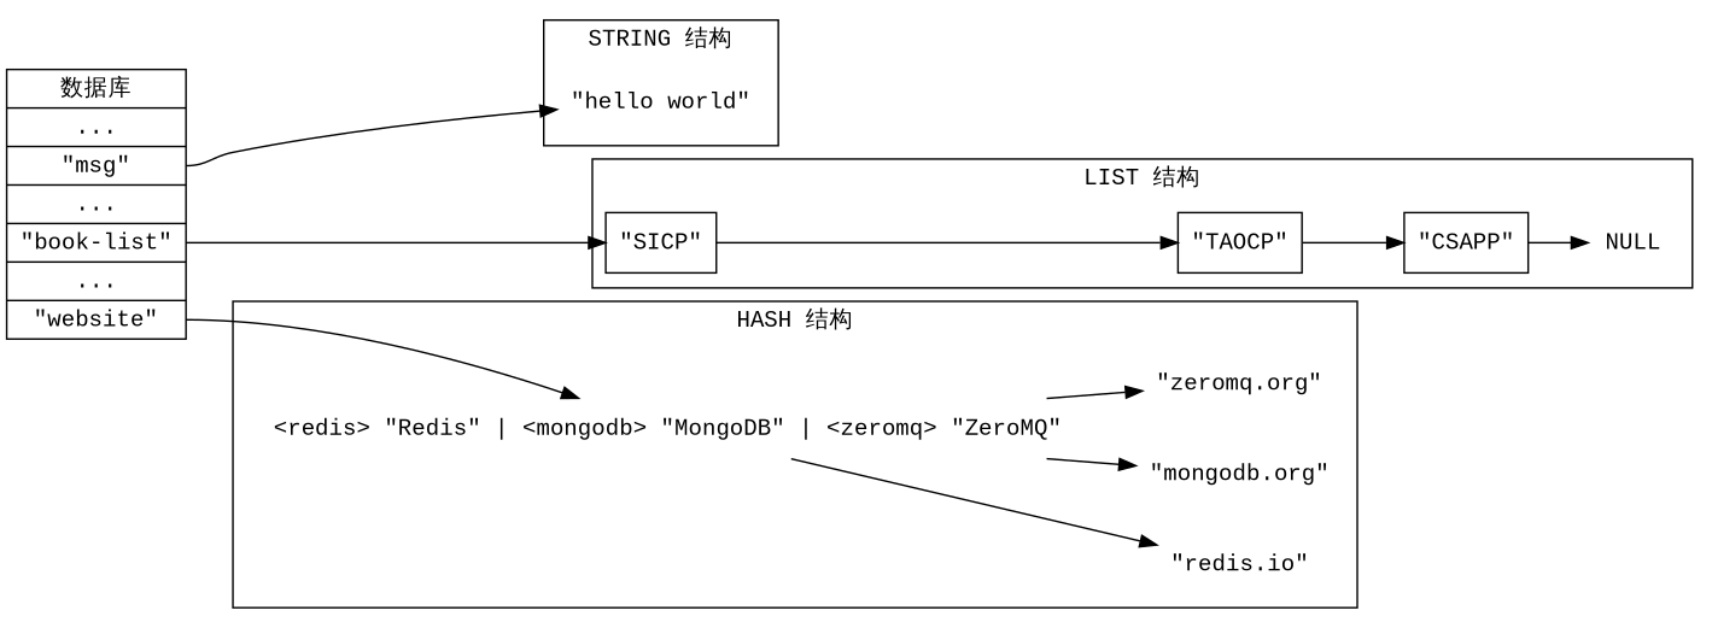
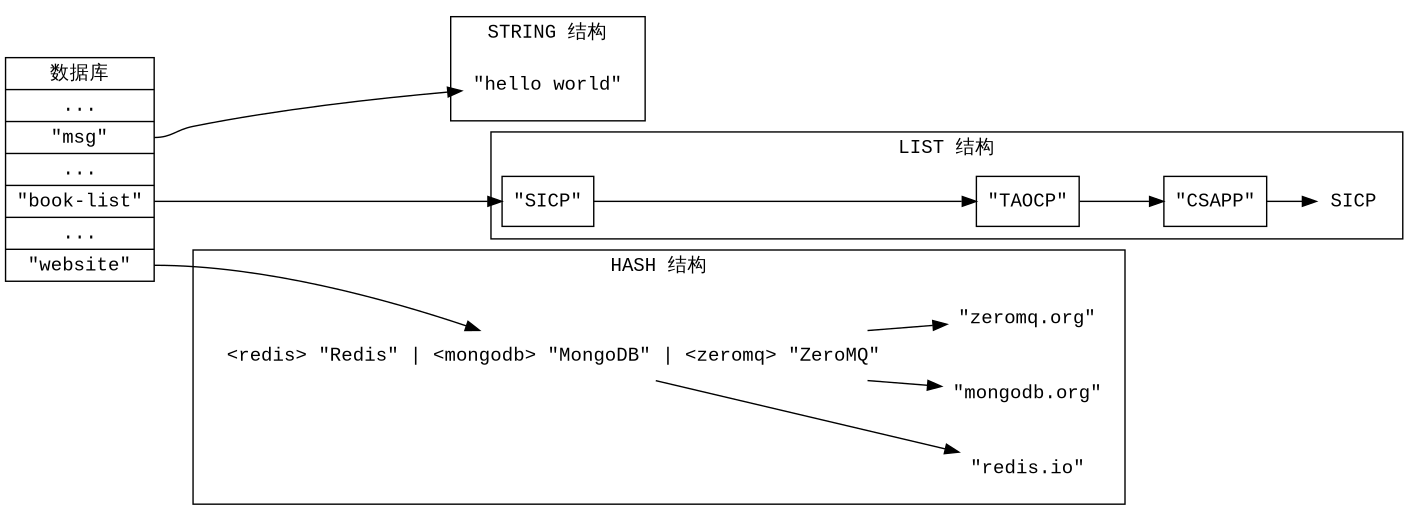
  digraph {
    rankdir=LR
    fontname="Liberation Mono"
    node [shape=plaintext fontname="Liberation Mono"]
    edge [fontname="Liberation Mono"]
    n1 [label="\"SICP\"" shape=record]
    n2 [label="\"TAOCP\"" shape=record]
    n3 [label="\"CSAPP\"" shape=record]
-   n4 [label=NULL]
+   n4 [label=SICP]
    n5 [label="\"hello world\""]
    n6 [label=" <redis> \"Redis\" | <mongodb> \"MongoDB\" | <zeromq> \"ZeroMQ\""]
    n7 [label="\"redis.io\""]
    n8 [label="\"mongodb.org\""]
    n9 [label="\"zeromq.org\""]
    n10 [label="数据库 | ... | <msg> \"msg\" | ... | <book_list> \"book-list\" | ... | <website> \"website\"" shape=record]
    subgraph cluster_1 {
      label="LIST 结构"
      n1
      n2
      n3
      n4
    }
    subgraph cluster_2 {
      label="STRING 结构"
      n5
    }
    subgraph cluster_3 {
      label="HASH 结构"
      n6
      n7
      n8
      n9
    }
    n1 -> n2
    n2 -> n3
    n3 -> n4
    n6 -> n7 [tailport=redis]
    n6 -> n8 [tailport=mongodb]
    n6 -> n9 [tailport=zeromq]
    n10 -> n1 [tailport=book_list]
    n10 -> n5 [tailport=msg]
    n10 -> n6 [tailport=website]
  }
